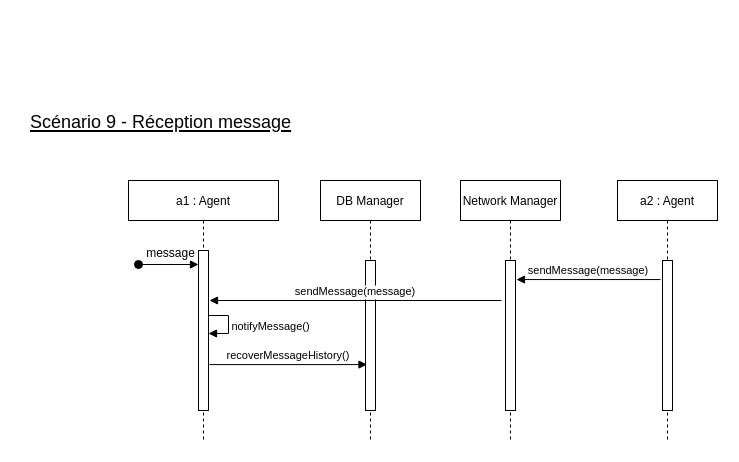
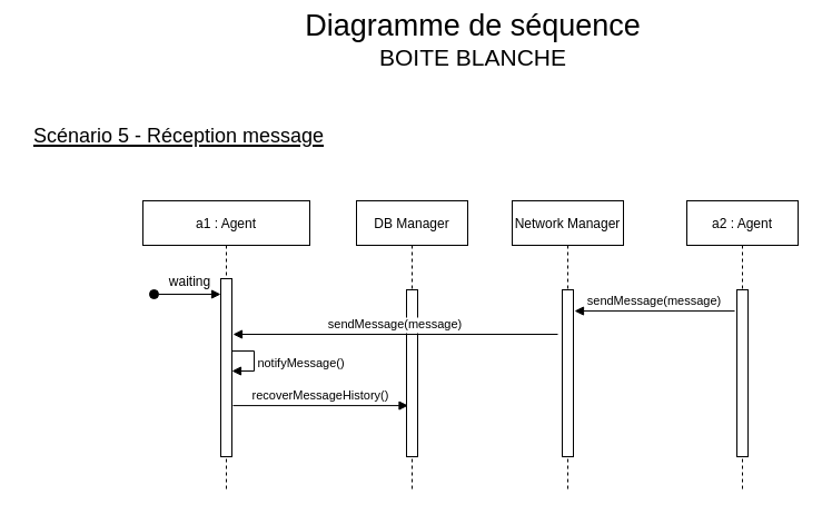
  <mxCell id="0" />
  <mxCell id="1" parent="0" />
  <mxCell id="2" value="a1 : Agent" style="shape=umlLifeline;perimeter=lifelinePerimeter;container=1;collapsible=0;recursiveResize=0;rounded=0;shadow=0;strokeWidth=1;" vertex="1" parent="1"><mxGeometry x="128" y="180" width="150" height="260" as="geometry" /></mxCell>
  <mxCell id="3" value="" style="points=[];perimeter=orthogonalPerimeter;rounded=0;shadow=0;strokeWidth=1;" vertex="1" parent="2"><mxGeometry x="70" y="70" width="10" height="160" as="geometry" /></mxCell>
  <mxCell id="4" value="" style="verticalAlign=bottom;startArrow=oval;endArrow=block;startSize=8;shadow=0;strokeWidth=1;" edge="1" parent="2"><mxGeometry relative="1" as="geometry"><mxPoint x="10" y="84" as="sourcePoint" /><mxPoint x="70" y="84" as="targetPoint" /></mxGeometry></mxCell>
  <mxCell id="5" value="notifyMessage()" style="html=1;verticalAlign=bottom;endArrow=block;rounded=0;entryX=1;entryY=0.675;entryDx=0;entryDy=0;entryPerimeter=0;" edge="1" parent="2"><mxGeometry x="0.31" y="42" width="80" relative="1" as="geometry"><mxPoint x="80" y="135" as="sourcePoint" /><mxPoint x="80" y="153" as="targetPoint" /><Array as="points"><mxPoint x="100" y="135" /><mxPoint x="100" y="153" /></Array><mxPoint x="42" y="-40" as="offset" /></mxGeometry></mxCell>
- <mxCell id="6" value="message" style="text;html=1;align=center;verticalAlign=middle;resizable=0;points=[];autosize=1;strokeColor=none;fillColor=none;" vertex="1" parent="2"><mxGeometry x="12" y="58" width="60" height="30" as="geometry" /></mxCell>
+ <mxCell id="6" value="waiting" style="text;html=1;align=center;verticalAlign=middle;resizable=0;points=[];autosize=1;strokeColor=none;fillColor=none;" vertex="1" parent="2"><mxGeometry x="12" y="58" width="60" height="30" as="geometry" /></mxCell>
  <mxCell id="7" value="Network Manager" style="shape=umlLifeline;perimeter=lifelinePerimeter;container=1;collapsible=0;recursiveResize=0;rounded=0;shadow=0;strokeWidth=1;" vertex="1" parent="1"><mxGeometry x="460" y="180" width="100" height="260" as="geometry" /></mxCell>
  <mxCell id="8" value="" style="points=[];perimeter=orthogonalPerimeter;rounded=0;shadow=0;strokeWidth=1;" vertex="1" parent="7"><mxGeometry x="45" y="80" width="10" height="150" as="geometry" /></mxCell>
  <mxCell id="9" value="a2 : Agent" style="shape=umlLifeline;perimeter=lifelinePerimeter;container=1;collapsible=0;recursiveResize=0;rounded=0;shadow=0;strokeWidth=1;" vertex="1" parent="1"><mxGeometry x="617" y="180" width="100" height="260" as="geometry" /></mxCell>
  <mxCell id="10" value="" style="points=[];perimeter=orthogonalPerimeter;rounded=0;shadow=0;strokeWidth=1;" vertex="1" parent="9"><mxGeometry x="45" y="80" width="10" height="150" as="geometry" /></mxCell>
- <mxCell id="12" value="&lt;u&gt;&lt;font style=&quot;font-size: 18px;&quot;&gt;Scénario 9 - Réception message&lt;br&gt;&lt;/font&gt;&lt;/u&gt;" style="text;html=1;align=center;verticalAlign=middle;resizable=0;points=[];autosize=1;strokeColor=none;fillColor=none;fontSize=21;" vertex="1" parent="1"><mxGeometry x="20" y="100" width="280" height="40" as="geometry" /></mxCell>
+ <mxCell id="11" value="&lt;div style=&quot;font-size: 27px;&quot;&gt;&lt;font style=&quot;font-size: 27px;&quot;&gt;&lt;span style=&quot;&quot;&gt;Diagramme de séquence&lt;/span&gt; &lt;br&gt;&lt;/font&gt;&lt;/div&gt;&lt;div style=&quot;&quot;&gt;&lt;span style=&quot;font-size: 21px;&quot;&gt;BOITE BLANCHE&lt;/span&gt;&lt;/div&gt;" style="text;html=1;strokeColor=none;fillColor=none;align=center;verticalAlign=middle;whiteSpace=wrap;rounded=0;" vertex="1" parent="1"><mxGeometry x="195" y="20" width="460" height="30" as="geometry" /></mxCell>
+ <mxCell id="12" value="&lt;u&gt;&lt;font style=&quot;font-size: 18px;&quot;&gt;Scénario 5 - Réception message&lt;br&gt;&lt;/font&gt;&lt;/u&gt;" style="text;html=1;align=center;verticalAlign=middle;resizable=0;points=[];autosize=1;strokeColor=none;fillColor=none;fontSize=21;" vertex="1" parent="1"><mxGeometry x="20" y="100" width="280" height="40" as="geometry" /></mxCell>
  <mxCell id="13" value="sendMessage(message)" style="verticalAlign=bottom;endArrow=block;shadow=0;strokeWidth=1;exitX=-0.2;exitY=0.127;exitDx=0;exitDy=0;exitPerimeter=0;entryX=1.1;entryY=0.127;entryDx=0;entryDy=0;entryPerimeter=0;" edge="1" parent="1" source="10" target="8"><mxGeometry relative="1" as="geometry"><mxPoint x="468" y="333" as="sourcePoint" /><mxPoint x="548" y="440" as="targetPoint" /></mxGeometry></mxCell>
  <mxCell id="14" value="DB Manager" style="shape=umlLifeline;perimeter=lifelinePerimeter;container=1;collapsible=0;recursiveResize=0;rounded=0;shadow=0;strokeWidth=1;" vertex="1" parent="1"><mxGeometry x="320" y="180" width="100" height="260" as="geometry" /></mxCell>
  <mxCell id="15" value="" style="points=[];perimeter=orthogonalPerimeter;rounded=0;shadow=0;strokeWidth=1;" vertex="1" parent="14"><mxGeometry x="45" y="80" width="10" height="150" as="geometry" /></mxCell>
  <mxCell id="16" value="sendMessage(message)" style="verticalAlign=bottom;endArrow=block;shadow=0;strokeWidth=1;entryX=1.1;entryY=0.127;entryDx=0;entryDy=0;entryPerimeter=0;" edge="1" parent="1"><mxGeometry relative="1" as="geometry"><mxPoint x="501" y="300" as="sourcePoint" /><mxPoint x="209" y="300" as="targetPoint" /></mxGeometry></mxCell>
  <mxCell id="17" value="recoverMessageHistory()" style="verticalAlign=bottom;endArrow=block;shadow=0;strokeWidth=1;exitX=1.4;exitY=0.638;exitDx=0;exitDy=0;exitPerimeter=0;" edge="1" parent="1"><mxGeometry relative="1" as="geometry"><mxPoint x="209" y="364.08" as="sourcePoint" /><mxPoint x="366.5" y="364.08" as="targetPoint" /></mxGeometry></mxCell>
